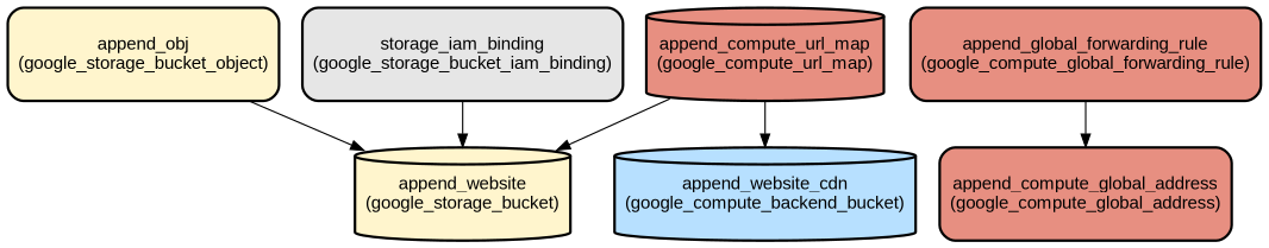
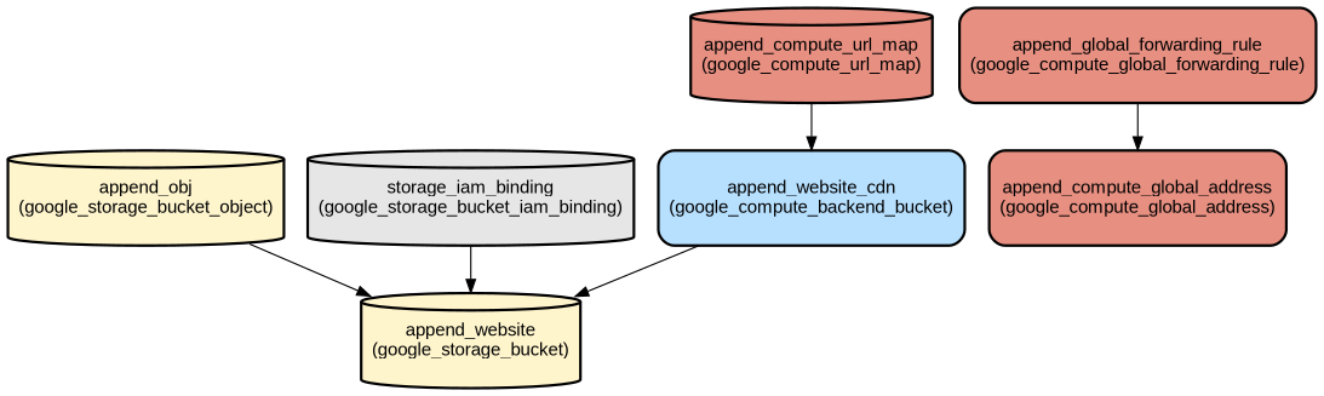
  digraph {
    node [color=black fillcolor="#E78F81" fontname=Arial shape=rectangle style="filled,bold,rounded"]
    n1 [fillcolor="#FFF5CD" height=1 label="append_website\n(google_storage_bucket)" shape=cylinder]
-   n2 [fillcolor="#FFF5CD" height=1 label="append_obj\n(google_storage_bucket_object)" shape=box]
-   n3 [fillcolor="#E6E6E6" height=1 label="storage_iam_binding\n(google_storage_bucket_iam_binding)"]
-   n4 [fillcolor="#B7E0FF" height=1 label="append_website_cdn\n(google_compute_backend_bucket)" shape=cylinder]
+   n2 [fillcolor="#FFF5CD" height=1 label="append_obj\n(google_storage_bucket_object)" shape=cylinder]
+   n3 [fillcolor="#E6E6E6" height=1 label="storage_iam_binding\n(google_storage_bucket_iam_binding)" shape=cylinder]
+   n4 [fillcolor="#B7E0FF" height=1 label="append_website_cdn\n(google_compute_backend_bucket)"]
    n5 [height=1 label="append_compute_global_address\n(google_compute_global_address)"]
    n6 [height=1 label="append_compute_url_map\n(google_compute_url_map)" shape=cylinder]
    n7 [height=1 label="append_global_forwarding_rule\n(google_compute_global_forwarding_rule)"]
    n2 -> n1
    n3 -> n1
-   n6 -> n1
+   n4 -> n1
    n6 -> n4
    n7 -> n5
  }
